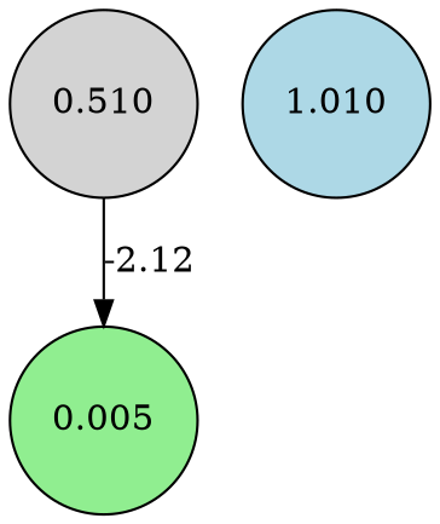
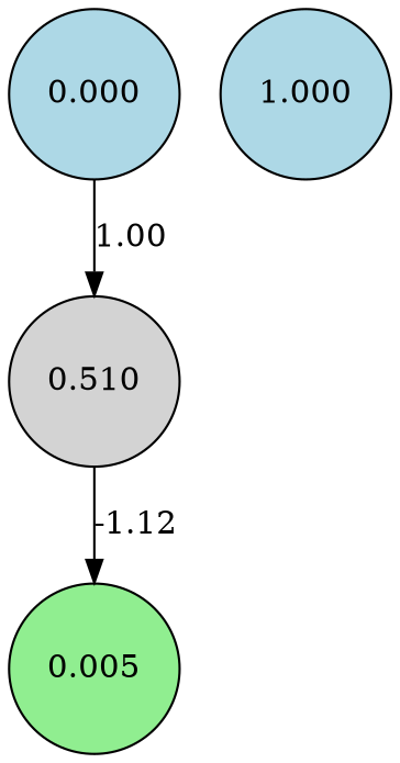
  digraph {
    rankdir=TB
    node [fillcolor=lightblue shape=circle style=filled]
+   n1 [label=0.000]
    n2 [fillcolor=lightgray label=0.510]
    n3 [fillcolor=lightgreen label=0.005]
-   n4 [label=1.010]
-   n2 -> n3 [label=-2.12]
+   n4 [label=1.000]
+   n1 -> n2 [label=1.00]
+   n2 -> n3 [label=-1.12]
  }
